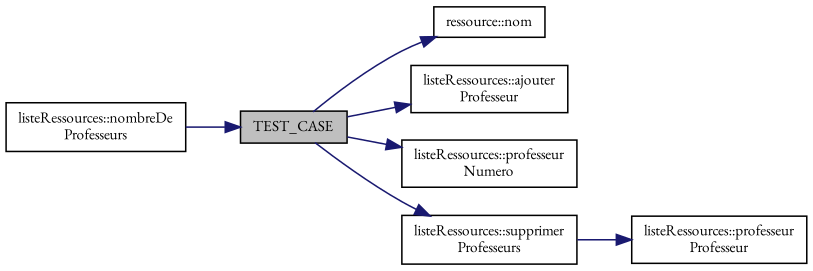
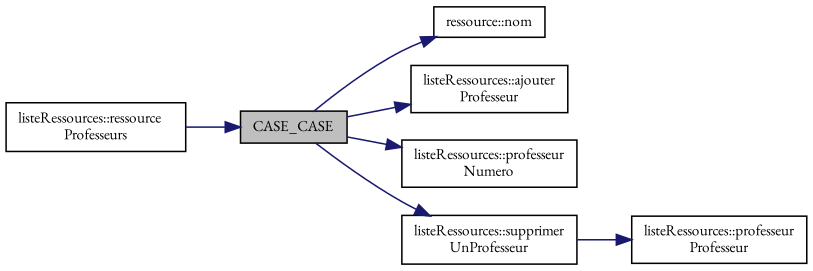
  digraph {
    fontname="EB Garamond"
    rankdir=LR
    node [color=black fillcolor=white fontname="EB Garamond" fontsize=10 shape=record style=filled]
    edge [color=midnightblue fontname="EB Garamond" fontsize=10 labelfontname=Helvetica labelfontsize=10 style=solid]
-   n1 [fillcolor=grey75 fontcolor=black height=0.2 label=TEST_CASE width=0.4]
+   n1 [fillcolor=grey75 fontcolor=black height=0.2 label=CASE_CASE width=0.4]
    n2 [height=0.2 label="ressource::nom" width=0.4]
    n3 [height=0.2 label="listeRessources::ajouter\lProfesseur" width=0.4]
    n4 [height=0.2 label="listeRessources::professeur\lNumero" width=0.4]
-   n5 [height=0.2 label="listeRessources::supprimer\lProfesseurs" width=0.4]
-   n6 [height=0.2 label="listeRessources::nombreDe\lProfesseurs" width=0.4]
+   n5 [height=0.2 label="listeRessources::supprimer\lUnProfesseur" width=0.4]
+   n6 [height=0.2 label="listeRessources::ressource\lProfesseurs" width=0.4]
    n7 [height=0.2 label="listeRessources::professeur\lProfesseur" width=0.4]
    n1 -> n2
    n1 -> n3
    n1 -> n4
    n1 -> n5
    n5 -> n7
    n6 -> n1
  }
